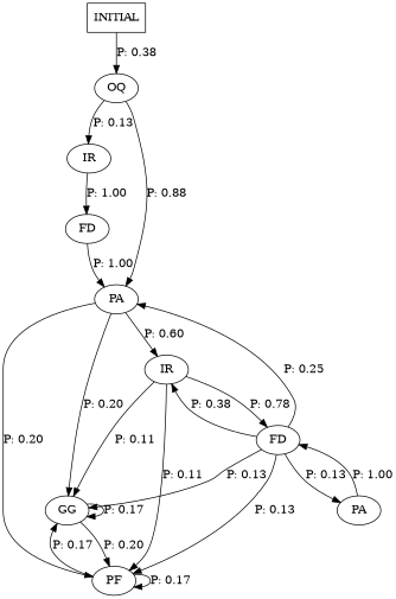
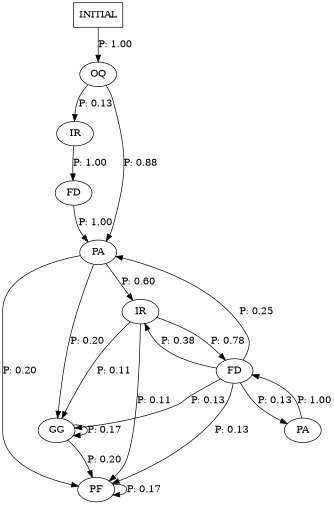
  digraph {
    n1 [label=FD]
    n2 [label=PA]
    n3 [label=GG]
    n4 [label=IR]
    n5 [label=PF]
    n6 [label=FD]
    n7 [label=PA]
    n8 [label=IR]
    n9 [label=OQ]
    n10 [label=INITIAL shape=box]
    n1 -> n2 [label="P: 1.00"]
    n2 -> n3 [label="P: 0.20"]
    n2 -> n4 [label="P: 0.60"]
    n2 -> n5 [label="P: 0.20"]
    n3 -> n3 [label="P: 0.17"]
    n3 -> n5 [label="P: 0.20"]
    n4 -> n3 [label="P: 0.11"]
    n4 -> n5 [label="P: 0.11"]
    n4 -> n6 [label="P: 0.78"]
-   n5 -> n3 [label="P: 0.17"]
    n5 -> n5 [label="P: 0.17"]
    n6 -> n2 [label="P: 0.25"]
    n6 -> n3 [label="P: 0.13"]
    n6 -> n4 [label="P: 0.38"]
    n6 -> n5 [label="P: 0.13"]
    n6 -> n7 [label="P: 0.13"]
    n7 -> n6 [label="P: 1.00"]
    n8 -> n1 [label="P: 1.00"]
    n9 -> n2 [label="P: 0.88"]
    n9 -> n8 [label="P: 0.13"]
-   n10 -> n9 [label="P: 0.38"]
+   n10 -> n9 [label="P: 1.00"]
  }
